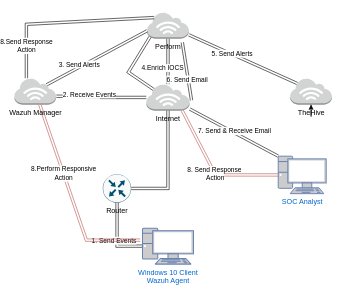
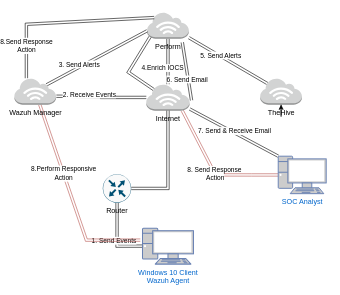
  <mxCell id="0" />
  <mxCell id="1" parent="0" />
  <mxCell id="2" style="edgeStyle=orthogonalEdgeStyle;rounded=0;orthogonalLoop=1;jettySize=auto;html=1;shape=link;" edge="1" parent="1" source="4" target="5"><mxGeometry relative="1" as="geometry"><mxPoint x="322.5" y="320" as="targetPoint" /></mxGeometry></mxCell>
  <mxCell id="3" value="1. Send Events" style="edgeLabel;html=1;align=center;verticalAlign=middle;resizable=0;points=[];" vertex="1" connectable="0" parent="2"><mxGeometry x="-0.09" relative="1" as="geometry"><mxPoint x="-6" as="offset" /></mxGeometry></mxCell>
  <mxCell id="4" value="Windows 10 Client&lt;div&gt;Wazuh Agent&lt;/div&gt;&lt;div&gt;&lt;br&gt;&lt;/div&gt;" style="fontColor=#0066CC;verticalAlign=top;verticalLabelPosition=bottom;labelPosition=center;align=center;html=1;outlineConnect=0;fillColor=#CCCCCC;strokeColor=#6881B3;gradientColor=none;gradientDirection=north;strokeWidth=2;shape=mxgraph.networks.pc;" vertex="1" parent="1"><mxGeometry x="233.63" y="380" width="85" height="60" as="geometry" /></mxCell>
  <mxCell id="5" value="Router" style="sketch=0;points=[[0.5,0,0],[1,0.5,0],[0.5,1,0],[0,0.5,0],[0.145,0.145,0],[0.856,0.145,0],[0.855,0.856,0],[0.145,0.855,0]];verticalLabelPosition=bottom;html=1;verticalAlign=top;aspect=fixed;align=center;pointerEvents=1;shape=mxgraph.cisco19.rect;prIcon=router;fillColor=#FAFAFA;strokeColor=#005073;" vertex="1" parent="1"><mxGeometry x="167.38" y="290" width="47.5" height="47.5" as="geometry" /></mxCell>
  <mxCell id="6" style="edgeStyle=orthogonalEdgeStyle;rounded=0;orthogonalLoop=1;jettySize=auto;html=1;shape=link;" edge="1" parent="1" source="12" target="23"><mxGeometry relative="1" as="geometry" /></mxCell>
  <mxCell id="7" value="4.Enrich IOCS" style="edgeLabel;html=1;align=center;verticalAlign=middle;resizable=0;points=[];" vertex="1" connectable="0" parent="6"><mxGeometry x="0.263" y="-1" relative="1" as="geometry"><mxPoint x="-9" as="offset" /></mxGeometry></mxCell>
  <mxCell id="8" style="rounded=0;orthogonalLoop=1;jettySize=auto;html=1;shape=link;entryX=0.17;entryY=0.2;entryDx=0;entryDy=0;entryPerimeter=0;" edge="1" parent="1" source="12" target="18"><mxGeometry relative="1" as="geometry"><mxPoint x="430" y="110" as="targetPoint" /></mxGeometry></mxCell>
  <mxCell id="9" value="5. Send Alerts" style="edgeLabel;html=1;align=center;verticalAlign=middle;resizable=0;points=[];" vertex="1" connectable="0" parent="8"><mxGeometry x="-0.209" y="1" relative="1" as="geometry"><mxPoint as="offset" /></mxGeometry></mxCell>
  <mxCell id="10" style="rounded=0;orthogonalLoop=1;jettySize=auto;html=1;entryX=0.77;entryY=0.25;entryDx=0;entryDy=0;entryPerimeter=0;shape=link;" edge="1" parent="1"><mxGeometry relative="1" as="geometry"><mxPoint x="315.442" y="167" as="targetPoint" /><mxPoint x="300" y="70" as="sourcePoint" /></mxGeometry></mxCell>
  <mxCell id="11" value="6. Send Email" style="edgeLabel;html=1;align=center;verticalAlign=middle;resizable=0;points=[];" vertex="1" connectable="0" parent="10"><mxGeometry x="0.272" y="-2" relative="1" as="geometry"><mxPoint as="offset" /></mxGeometry></mxCell>
  <mxCell id="12" value="Perform" style="outlineConnect=0;dashed=0;verticalLabelPosition=bottom;verticalAlign=top;align=center;html=1;shape=mxgraph.aws3.internet_3;fillColor=#D2D3D3;gradientColor=none;" vertex="1" parent="1"><mxGeometry x="241.38" width="69.5" height="44" as="geometry" y="20" /></mxCell>
  <mxCell id="13" style="rounded=0;orthogonalLoop=1;jettySize=auto;html=1;entryX=0;entryY=0.7;entryDx=0;entryDy=0;entryPerimeter=0;shape=link;exitX=0.77;exitY=0.25;exitDx=0;exitDy=0;exitPerimeter=0;" edge="1" parent="1" source="17" target="12"><mxGeometry relative="1" as="geometry"><mxPoint x="200" y="40" as="targetPoint" /></mxGeometry></mxCell>
  <mxCell id="14" value="3. Send Alerts" style="edgeLabel;html=1;align=center;verticalAlign=middle;resizable=0;points=[];" vertex="1" connectable="0" parent="13"><mxGeometry x="-0.332" y="6" relative="1" as="geometry"><mxPoint y="1" as="offset" /></mxGeometry></mxCell>
  <mxCell id="15" style="rounded=0;orthogonalLoop=1;jettySize=auto;html=1;shape=link;entryX=-0.043;entryY=0.333;entryDx=0;entryDy=0;entryPerimeter=0;fillColor=#f8cecc;strokeColor=#B85450;" edge="1" parent="1" source="17" target="4"><mxGeometry relative="1" as="geometry"><mxPoint x="220" y="400" as="targetPoint" /><mxPoint x="100" y="160" as="sourcePoint" /><Array as="points"><mxPoint x="140" y="400" /></Array></mxGeometry></mxCell>
  <mxCell id="16" value="8.Perform Responsive&lt;div&gt;Action&lt;/div&gt;" style="edgeLabel;html=1;align=center;verticalAlign=middle;resizable=0;points=[];" vertex="1" connectable="0" parent="15"><mxGeometry x="-0.268" relative="1" as="geometry"><mxPoint y="1" as="offset" /></mxGeometry></mxCell>
  <mxCell id="17" value="Wazuh Manager" style="outlineConnect=0;dashed=0;verticalLabelPosition=bottom;verticalAlign=top;align=center;html=1;shape=mxgraph.aws3.internet_3;fillColor=#D2D3D3;gradientColor=none;" vertex="1" parent="1"><mxGeometry x="20" y="130" width="69.5" height="44" as="geometry" /></mxCell>
- <mxCell id="18" value="TheHive" style="outlineConnect=0;dashed=0;verticalLabelPosition=bottom;verticalAlign=top;align=center;html=1;shape=mxgraph.aws3.internet_3;fillColor=#D2D3D3;gradientColor=none;" vertex="1" parent="1"><mxGeometry x="480" y="130" width="69.5" height="44" as="geometry" /></mxCell>
+ <mxCell id="18" value="TheHive" style="outlineConnect=0;dashed=0;verticalLabelPosition=bottom;verticalAlign=top;align=center;html=1;shape=mxgraph.aws3.internet_3;fillColor=#D2D3D3;gradientColor=none;" vertex="1" parent="1"><mxGeometry x="430" y="130" width="69.5" height="44" as="geometry" /></mxCell>
  <mxCell id="19" style="edgeStyle=orthogonalEdgeStyle;rounded=0;orthogonalLoop=1;jettySize=auto;html=1;shape=link;" edge="1" parent="1" source="23"><mxGeometry relative="1" as="geometry"><mxPoint x="90" y="160" as="targetPoint" /></mxGeometry></mxCell>
  <mxCell id="20" value="2. Receive Events" style="edgeLabel;html=1;align=center;verticalAlign=middle;resizable=0;points=[];" vertex="1" connectable="0" parent="19"><mxGeometry x="0.282" y="-4" relative="1" as="geometry"><mxPoint as="offset" /></mxGeometry></mxCell>
  <mxCell id="21" style="rounded=0;orthogonalLoop=1;jettySize=auto;html=1;shape=link;fillColor=#f8cecc;strokeColor=#b85450;" edge="1" parent="1"><mxGeometry relative="1" as="geometry"><mxPoint x="360" y="300" as="targetPoint" /><mxPoint x="300.003" y="184" as="sourcePoint" /></mxGeometry></mxCell>
  <mxCell id="22" value="8. Send Response&amp;nbsp;&lt;div&gt;Action&lt;/div&gt;" style="edgeLabel;html=1;align=center;verticalAlign=middle;resizable=0;points=[];" vertex="1" connectable="0" parent="21"><mxGeometry x="0.815" y="1" relative="1" as="geometry"><mxPoint x="-1" as="offset" /></mxGeometry></mxCell>
  <mxCell id="23" value="Internet" style="outlineConnect=0;dashed=0;verticalLabelPosition=bottom;verticalAlign=top;align=center;html=1;shape=mxgraph.aws3.internet_3;fillColor=#D2D3D3;gradientColor=none;" vertex="1" parent="1"><mxGeometry x="240" y="140" width="72.25" height="44" as="geometry" /></mxCell>
  <mxCell id="24" style="edgeStyle=orthogonalEdgeStyle;rounded=0;orthogonalLoop=1;jettySize=auto;html=1;exitX=0.5;exitY=1;exitDx=0;exitDy=0;exitPerimeter=0;" edge="1" parent="1" source="18" target="18"><mxGeometry relative="1" as="geometry" /></mxCell>
  <mxCell id="25" style="edgeStyle=orthogonalEdgeStyle;rounded=0;orthogonalLoop=1;jettySize=auto;html=1;shape=link;fillColor=#f8cecc;strokeColor=#b85450;" edge="1" parent="1" source="26"><mxGeometry relative="1" as="geometry"><mxPoint x="370" y="291.25" as="targetPoint" /></mxGeometry></mxCell>
  <mxCell id="26" value="&lt;div&gt;SOC Analyst&lt;/div&gt;" style="fontColor=#0066CC;verticalAlign=top;verticalLabelPosition=bottom;labelPosition=center;align=center;html=1;outlineConnect=0;fillColor=#CCCCCC;strokeColor=#6881B3;gradientColor=none;gradientDirection=north;strokeWidth=2;shape=mxgraph.networks.pc;" vertex="1" parent="1"><mxGeometry x="460" y="260" width="80" height="62.5" as="geometry" /></mxCell>
  <mxCell id="27" style="edgeStyle=orthogonalEdgeStyle;rounded=0;orthogonalLoop=1;jettySize=auto;html=1;entryX=0.5;entryY=1;entryDx=0;entryDy=0;entryPerimeter=0;shape=link;" edge="1" parent="1" source="5" target="23"><mxGeometry relative="1" as="geometry" /></mxCell>
  <mxCell id="28" style="rounded=0;orthogonalLoop=1;jettySize=auto;html=1;entryX=0;entryY=0;entryDx=0;entryDy=0;entryPerimeter=0;shape=link;" edge="1" parent="1" source="23" target="26"><mxGeometry relative="1" as="geometry" /></mxCell>
  <mxCell id="29" value="7. Send &amp;amp; Receive Email" style="edgeLabel;html=1;align=center;verticalAlign=middle;resizable=0;points=[];" vertex="1" connectable="0" parent="28"><mxGeometry x="-0.111" y="-2" relative="1" as="geometry"><mxPoint x="10" as="offset" /></mxGeometry></mxCell>
  <mxCell id="30" style="rounded=0;orthogonalLoop=1;jettySize=auto;html=1;entryX=0.17;entryY=0.2;entryDx=0;entryDy=0;entryPerimeter=0;shape=link;exitX=0.288;exitY=0;exitDx=0;exitDy=0;exitPerimeter=0;" edge="1" parent="1" source="17" target="12"><mxGeometry relative="1" as="geometry"><Array as="points"><mxPoint x="40" y="40" /></Array></mxGeometry></mxCell>
  <mxCell id="31" value="8.Send Response&lt;div&gt;Action&lt;/div&gt;" style="edgeLabel;html=1;align=center;verticalAlign=middle;resizable=0;points=[];" vertex="1" connectable="0" parent="30"><mxGeometry x="-0.637" y="1" relative="1" as="geometry"><mxPoint as="offset" /></mxGeometry></mxCell>
  <mxCell id="32" style="rounded=0;orthogonalLoop=1;jettySize=auto;html=1;entryX=0.07;entryY=0.93;entryDx=0;entryDy=0;entryPerimeter=0;shape=link;exitX=0.17;exitY=0.2;exitDx=0;exitDy=0;exitPerimeter=0;" edge="1" parent="1" source="23" target="12"><mxGeometry relative="1" as="geometry"><Array as="points"><mxPoint x="210" y="120" /></Array></mxGeometry></mxCell>
